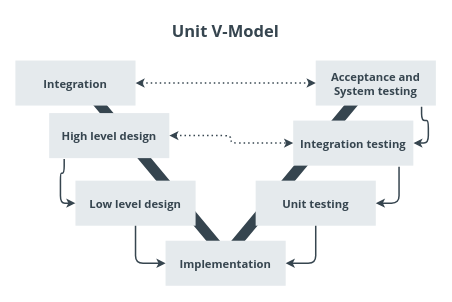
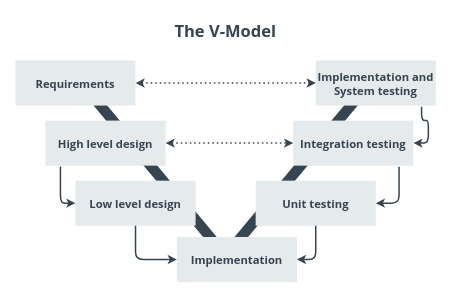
  <mxCell id="0" />
  <mxCell id="1" parent="0" />
  <mxCell id="2" value="" style="endArrow=none;html=1;rounded=0;fontColor=#36454F;fontSize=12;strokeWidth=14;strokeColor=#36454F;" edge="1" parent="1"><mxGeometry width="50" height="50" relative="1" as="geometry"><mxPoint x="500" y="100" as="sourcePoint" /><mxPoint x="100" y="100" as="targetPoint" /><Array as="points"><mxPoint x="300" y="340" /></Array></mxGeometry></mxCell>
- <mxCell id="3" value="Integration" style="rounded=0;whiteSpace=wrap;html=1;fontSize=15;glass=0;strokeWidth=1;shadow=0;sketch=0;strokeColor=none;fillColor=#E5EAED;fontColor=#36454F;fontFamily=Open Sans;fontSource=https%3A%2F%2Ffonts.googleapis.com%2Fcss%3Ffamily%3DOpen%2BSans;fontStyle=1" vertex="1" parent="1"><mxGeometry x="20" y="80" width="160" height="60" as="geometry" /></mxCell>
- <mxCell id="4" value="High level design" style="rounded=0;whiteSpace=wrap;html=1;fontSize=15;glass=0;strokeWidth=1;shadow=0;sketch=0;strokeColor=none;fillColor=#E5EAED;fontColor=#36454F;fontFamily=Open Sans;fontSource=https%3A%2F%2Ffonts.googleapis.com%2Fcss%3Ffamily%3DOpen%2BSans;fontStyle=1" vertex="1" parent="1"><mxGeometry x="65" y="150" width="160" height="60" as="geometry" /></mxCell>
+ <mxCell id="3" value="Requirements" style="rounded=0;whiteSpace=wrap;html=1;fontSize=15;glass=0;strokeWidth=1;shadow=0;sketch=0;strokeColor=none;fillColor=#E5EAED;fontColor=#36454F;fontFamily=Open Sans;fontSource=https%3A%2F%2Ffonts.googleapis.com%2Fcss%3Ffamily%3DOpen%2BSans;fontStyle=1" vertex="1" parent="1"><mxGeometry x="20" y="80" width="160" height="60" as="geometry" /></mxCell>
+ <mxCell id="4" value="High level design" style="rounded=0;whiteSpace=wrap;html=1;fontSize=15;glass=0;strokeWidth=1;shadow=0;sketch=0;strokeColor=none;fillColor=#E5EAED;fontColor=#36454F;fontFamily=Open Sans;fontSource=https%3A%2F%2Ffonts.googleapis.com%2Fcss%3Ffamily%3DOpen%2BSans;fontStyle=1" vertex="1" parent="1"><mxGeometry x="60" y="160" width="160" height="60" as="geometry" /></mxCell>
  <mxCell id="5" value="Low level design" style="rounded=0;whiteSpace=wrap;html=1;fontSize=15;glass=0;strokeWidth=1;shadow=0;sketch=0;strokeColor=none;fillColor=#E5EAED;fontColor=#36454F;fontFamily=Open Sans;fontSource=https%3A%2F%2Ffonts.googleapis.com%2Fcss%3Ffamily%3DOpen%2BSans;fontStyle=1" vertex="1" parent="1"><mxGeometry x="100" y="240" width="160" height="60" as="geometry" /></mxCell>
- <mxCell id="6" value="Implementation" style="rounded=0;whiteSpace=wrap;html=1;fontSize=15;glass=0;strokeWidth=1;shadow=0;sketch=0;strokeColor=none;fillColor=#E5EAED;fontColor=#36454F;fontFamily=Open Sans;fontSource=https%3A%2F%2Ffonts.googleapis.com%2Fcss%3Ffamily%3DOpen%2BSans;fontStyle=1" vertex="1" parent="1"><mxGeometry x="220" y="320" width="160" height="60" as="geometry" /></mxCell>
+ <mxCell id="6" value="Implementation" style="rounded=0;whiteSpace=wrap;html=1;fontSize=15;glass=0;strokeWidth=1;shadow=0;sketch=0;strokeColor=none;fillColor=#E5EAED;fontColor=#36454F;fontFamily=Open Sans;fontSource=https%3A%2F%2Ffonts.googleapis.com%2Fcss%3Ffamily%3DOpen%2BSans;fontStyle=1" vertex="1" parent="1"><mxGeometry x="235" y="315" width="160" height="60" as="geometry" /></mxCell>
  <mxCell id="7" value="Unit testing" style="rounded=0;whiteSpace=wrap;html=1;fontSize=15;glass=0;strokeWidth=1;shadow=0;sketch=0;strokeColor=none;fillColor=#E5EAED;fontColor=#36454F;fontFamily=Open Sans;fontSource=https%3A%2F%2Ffonts.googleapis.com%2Fcss%3Ffamily%3DOpen%2BSans;fontStyle=1" vertex="1" parent="1"><mxGeometry x="340" y="240" width="160" height="60" as="geometry" /></mxCell>
  <mxCell id="8" style="edgeStyle=orthogonalEdgeStyle;orthogonalLoop=1;jettySize=auto;html=1;exitX=0.881;exitY=1.025;exitDx=0;exitDy=0;fontSize=15;fontColor=#36454F;strokeWidth=2;strokeColor=#36454F;exitPerimeter=0;entryX=1;entryY=0.5;entryDx=0;entryDy=0;rounded=1;" edge="1" parent="1" source="11" target="7"><mxGeometry relative="1" as="geometry"><mxPoint x="400" y="220" as="sourcePoint" /><mxPoint x="500" y="260" as="targetPoint" /></mxGeometry></mxCell>
  <mxCell id="9" style="edgeStyle=orthogonalEdgeStyle;orthogonalLoop=1;jettySize=auto;html=1;exitX=0.881;exitY=1.025;exitDx=0;exitDy=0;entryX=1;entryY=0.5;entryDx=0;entryDy=0;fontSize=15;fontColor=#36454F;strokeWidth=2;strokeColor=#36454F;exitPerimeter=0;rounded=1;" edge="1" parent="1" source="12" target="11"><mxGeometry relative="1" as="geometry"><mxPoint x="480" y="280" as="sourcePoint" /><mxPoint x="519.92" y="320" as="targetPoint" /></mxGeometry></mxCell>
- <mxCell id="10" value="Unit V-Model" style="rounded=0;whiteSpace=wrap;html=1;fontSize=22;glass=0;strokeWidth=1;shadow=0;sketch=0;strokeColor=none;fillColor=none;fontColor=#36454F;fontFamily=Open Sans;fontSource=https%3A%2F%2Ffonts.googleapis.com%2Fcss%3Ffamily%3DOpen%2BSans;fontStyle=1" vertex="1" parent="1"><mxGeometry x="180" y="20" width="240" height="40" as="geometry" /></mxCell>
+ <mxCell id="10" value="The V-Model" style="rounded=0;whiteSpace=wrap;html=1;fontSize=22;glass=0;strokeWidth=1;shadow=0;sketch=0;strokeColor=none;fillColor=none;fontColor=#36454F;fontFamily=Open Sans;fontSource=https%3A%2F%2Ffonts.googleapis.com%2Fcss%3Ffamily%3DOpen%2BSans;fontStyle=1" vertex="1" parent="1"><mxGeometry x="180" y="20" width="240" height="40" as="geometry" /></mxCell>
  <mxCell id="11" value="Integration testing" style="rounded=0;whiteSpace=wrap;html=1;fontSize=15;glass=0;strokeWidth=1;shadow=0;sketch=0;strokeColor=none;fillColor=#E5EAED;fontColor=#36454F;fontFamily=Open Sans;fontSource=https%3A%2F%2Ffonts.googleapis.com%2Fcss%3Ffamily%3DOpen%2BSans;fontStyle=1" vertex="1" parent="1"><mxGeometry x="390" y="160" width="160" height="60" as="geometry" /></mxCell>
- <mxCell id="12" value="Acceptance and System testing" style="rounded=0;whiteSpace=wrap;html=1;fontSize=15;glass=0;strokeWidth=1;shadow=0;sketch=0;strokeColor=none;fillColor=#E5EAED;fontColor=#36454F;fontFamily=Open Sans;fontSource=https%3A%2F%2Ffonts.googleapis.com%2Fcss%3Ffamily%3DOpen%2BSans;fontStyle=1" vertex="1" parent="1"><mxGeometry x="420" y="80" width="160" height="60" as="geometry" /></mxCell>
+ <mxCell id="12" value="Implementation and System testing" style="rounded=0;whiteSpace=wrap;html=1;fontSize=15;glass=0;strokeWidth=1;shadow=0;sketch=0;strokeColor=none;fillColor=#E5EAED;fontColor=#36454F;fontFamily=Open Sans;fontSource=https%3A%2F%2Ffonts.googleapis.com%2Fcss%3Ffamily%3DOpen%2BSans;fontStyle=1" vertex="1" parent="1"><mxGeometry x="420" y="80" width="160" height="60" as="geometry" /></mxCell>
  <mxCell id="13" style="edgeStyle=orthogonalEdgeStyle;orthogonalLoop=1;jettySize=auto;html=1;exitX=0.5;exitY=1;exitDx=0;exitDy=0;fontSize=15;fontColor=#36454F;strokeWidth=2;strokeColor=#36454F;entryX=1;entryY=0.5;entryDx=0;entryDy=0;rounded=1;" edge="1" parent="1" source="7" target="6"><mxGeometry relative="1" as="geometry"><mxPoint x="530.96" y="211" as="sourcePoint" /><mxPoint x="510" y="270" as="targetPoint" /></mxGeometry></mxCell>
  <mxCell id="14" style="edgeStyle=orthogonalEdgeStyle;orthogonalLoop=1;jettySize=auto;html=1;exitX=0.125;exitY=1.017;exitDx=0;exitDy=0;entryX=0;entryY=0.5;entryDx=0;entryDy=0;fontSize=15;fontColor=#36454F;strokeWidth=2;strokeColor=#36454F;rounded=1;exitPerimeter=0;" edge="1" parent="1" source="4" target="5"><mxGeometry relative="1" as="geometry"><mxPoint x="50" y="131" as="sourcePoint" /><mxPoint x="70" y="190" as="targetPoint" /></mxGeometry></mxCell>
  <mxCell id="15" style="edgeStyle=orthogonalEdgeStyle;orthogonalLoop=1;jettySize=auto;html=1;exitX=0.5;exitY=1;exitDx=0;exitDy=0;entryX=0;entryY=0.5;entryDx=0;entryDy=0;fontSize=15;fontColor=#36454F;strokeWidth=2;strokeColor=#36454F;rounded=1;" edge="1" parent="1" source="5" target="6"><mxGeometry relative="1" as="geometry"><mxPoint x="90" y="212" as="sourcePoint" /><mxPoint x="110" y="270" as="targetPoint" /></mxGeometry></mxCell>
  <mxCell id="16" style="edgeStyle=orthogonalEdgeStyle;orthogonalLoop=1;jettySize=auto;html=1;exitX=1;exitY=0.5;exitDx=0;exitDy=0;entryX=0;entryY=0.5;entryDx=0;entryDy=0;fontSize=15;fontColor=#36454F;strokeWidth=2;strokeColor=#36454F;rounded=1;startArrow=classic;startFill=1;dashed=1;dashPattern=1 2;" edge="1" parent="1" source="3" target="12"><mxGeometry relative="1" as="geometry"><mxPoint x="50" y="131" as="sourcePoint" /><mxPoint x="70" y="190" as="targetPoint" /></mxGeometry></mxCell>
  <mxCell id="17" style="edgeStyle=orthogonalEdgeStyle;orthogonalLoop=1;jettySize=auto;html=1;exitX=1;exitY=0.5;exitDx=0;exitDy=0;entryX=0;entryY=0.5;entryDx=0;entryDy=0;fontSize=15;fontColor=#36454F;strokeWidth=2;strokeColor=#36454F;rounded=1;startArrow=classic;startFill=1;dashed=1;dashPattern=1 2;" edge="1" parent="1" source="4" target="11"><mxGeometry relative="1" as="geometry"><mxPoint x="190" y="110" as="sourcePoint" /><mxPoint x="430" y="110" as="targetPoint" /></mxGeometry></mxCell>
